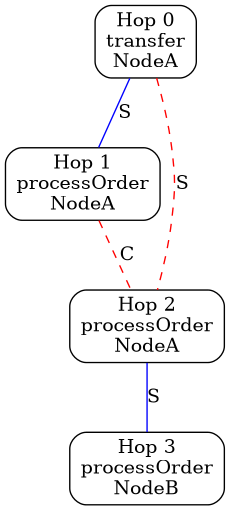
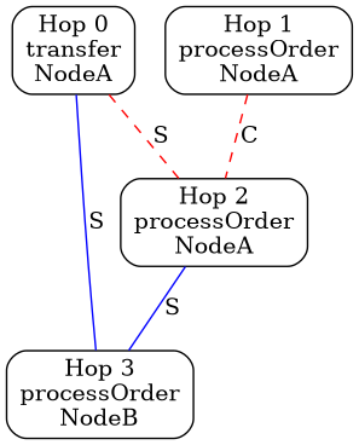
  graph {
    node [shape=box style=rounded]
    edge [color=blue style=solid]
    n1 [label="Hop 0\ntransfer\nNodeA"]
    n2 [label="Hop 1\nprocessOrder\nNodeA"]
    n3 [label="Hop 2\nprocessOrder\nNodeA"]
    n4 [label="Hop 3\nprocessOrder\nNodeB"]
-   n1 -- n2 [label=S]
+   n1 -- n4 [label=S]
    n1 -- n3 [color=red label=S style=dashed]
    n2 -- n3 [color=red label=C style=dashed]
    n3 -- n4 [label=S]
  }
